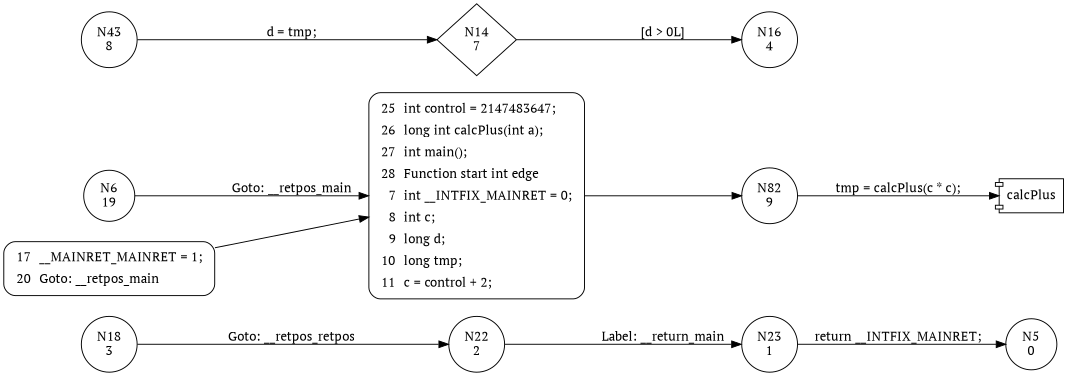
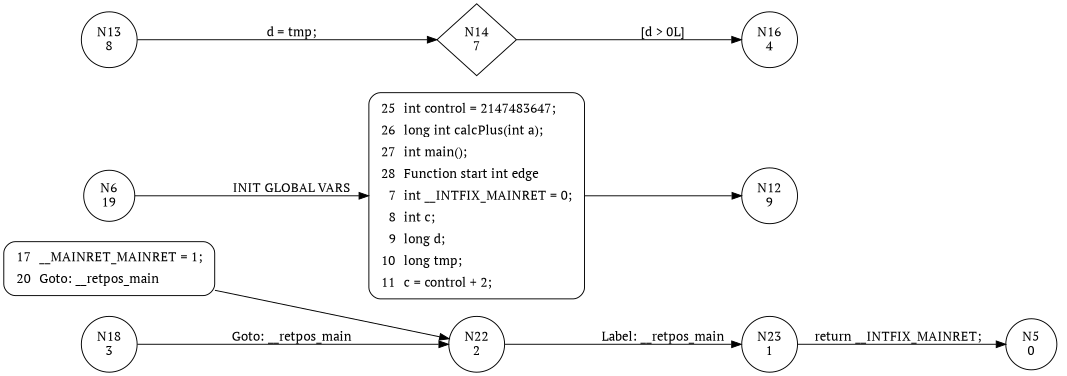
  digraph {
    fontname="PT Serif"
    rankdir=LR
    node [fontname="PT Serif" shape=circle]
    edge [fontname="PT Serif"]
    n1 [label="N6\n19"]
    n2 [fillcolor=white label=<<table border="0" cellborder="0" cellpadding="3" bgcolor="white"><tr><td align="right">25</td><td align="left">int control = 2147483647;</td></tr><tr><td align="right">26</td><td align="left">long int calcPlus(int a);</td></tr><tr><td align="right">27</td><td align="left">int main();</td></tr><tr><td align="right">28</td><td align="left">Function start int edge</td></tr><tr><td align="right">7</td><td align="left">int __INTFIX_MAINRET = 0;</td></tr><tr><td align="right">8</td><td align="left">int c;</td></tr><tr><td align="right">9</td><td align="left">long d;</td></tr><tr><td align="right">10</td><td align="left">long tmp;</td></tr><tr><td align="right">11</td><td align="left">c = control + 2;</td></tr></table>> penwidth=1 shape=Mrecord style="filled,bold"]
-   n3 [label="N82\n9"]
-   n4 [label=calcPlus shape=component]
-   n5 [label="N43\n8"]
+   n3 [label="N12\n9"]
+   n5 [label="N13\n8"]
    n6 [label="N14\n7" shape=diamond]
    n7 [label="N16\n4"]
    n8 [fillcolor=white label=<<table border="0" cellborder="0" cellpadding="3" bgcolor="white"><tr><td align="right">17</td><td align="left">__MAINRET_MAINRET = 1;</td></tr><tr><td align="right">20</td><td align="left">Goto: __retpos_main</td></tr></table>> penwidth=1 shape=Mrecord style="filled,bold"]
    n9 [label="N22\n2"]
    n10 [label="N18\n3"]
    n11 [label="N23\n1"]
    n12 [label="N5\n0"]
-   n1 -> n2 [label="Goto: __retpos_main"]
+   n1 -> n2 [label="INIT GLOBAL VARS"]
    n2 -> n3
-   n3 -> n4 [label="tmp = calcPlus(c * c);"]
    n5 -> n6 [label="d = tmp;"]
    n6 -> n7 [label="[d > 0L]"]
-   n8 -> n2
-   n9 -> n11 [label="Label: __return_main"]
-   n10 -> n9 [label="Goto: __retpos_retpos"]
+   n8 -> n9
+   n9 -> n11 [label="Label: __retpos_main"]
+   n10 -> n9 [label="Goto: __retpos_main"]
    n11 -> n12 [label="return __INTFIX_MAINRET;"]
  }
